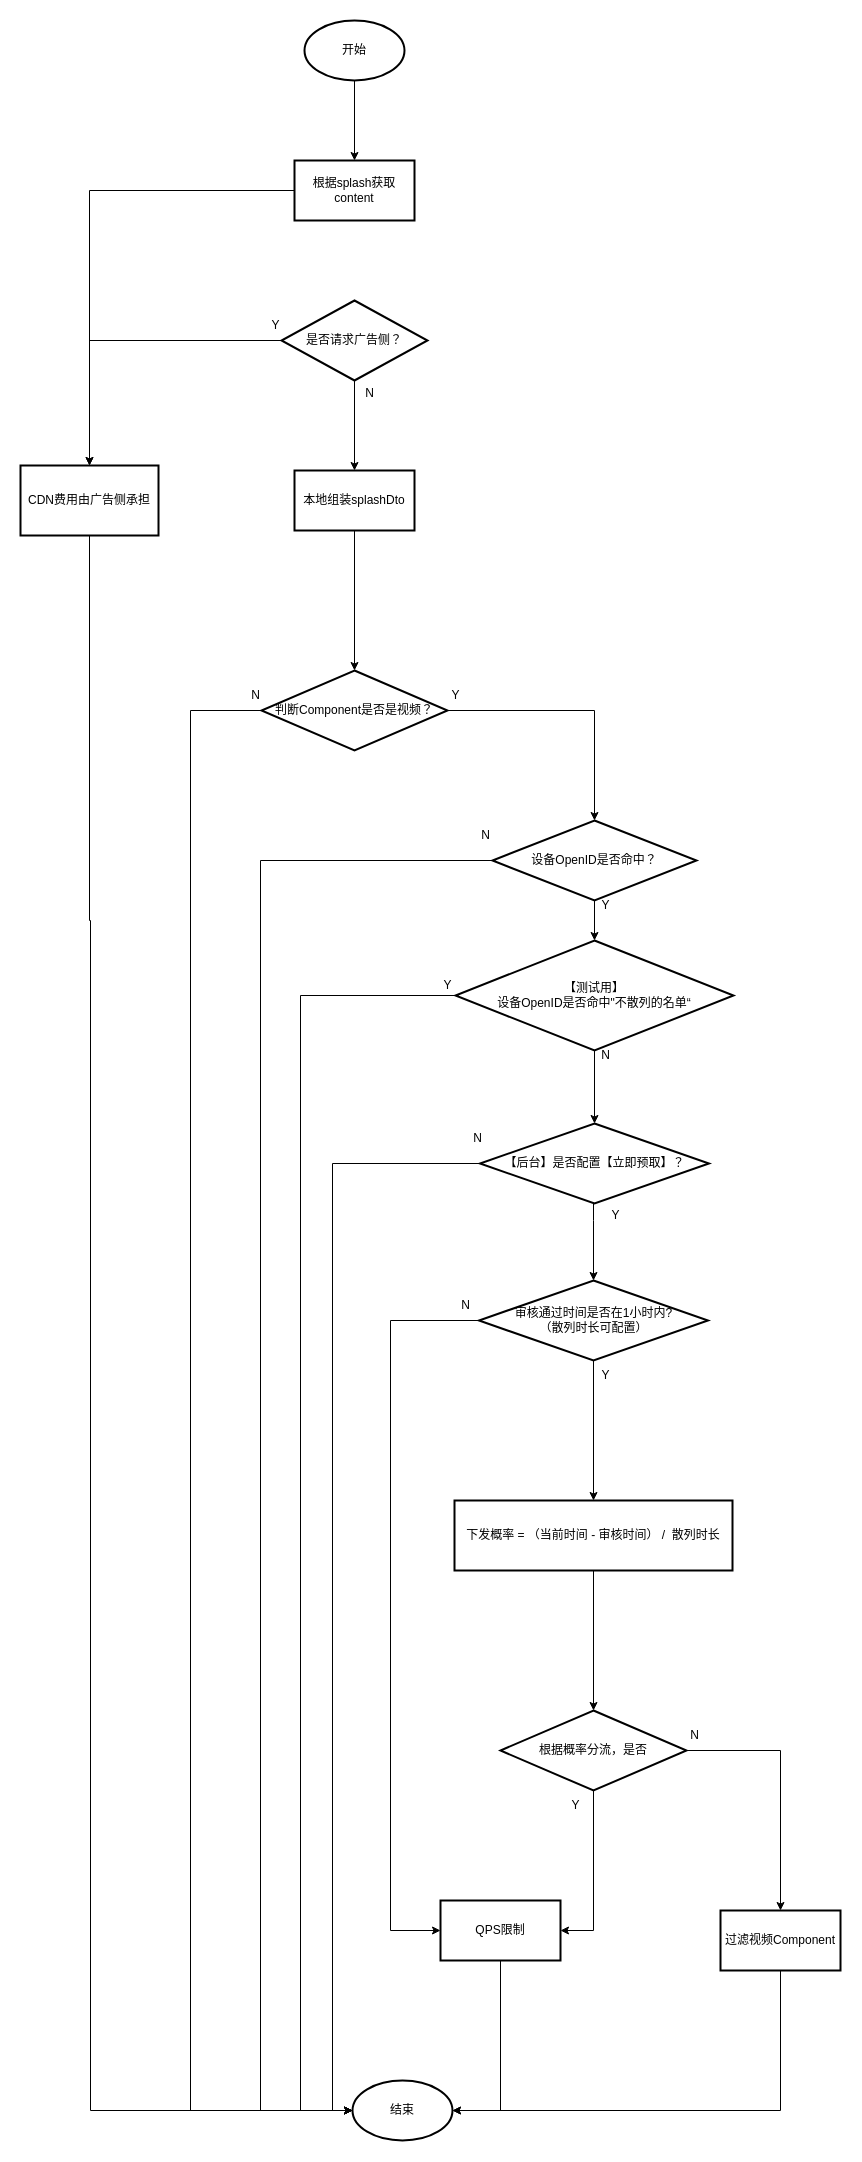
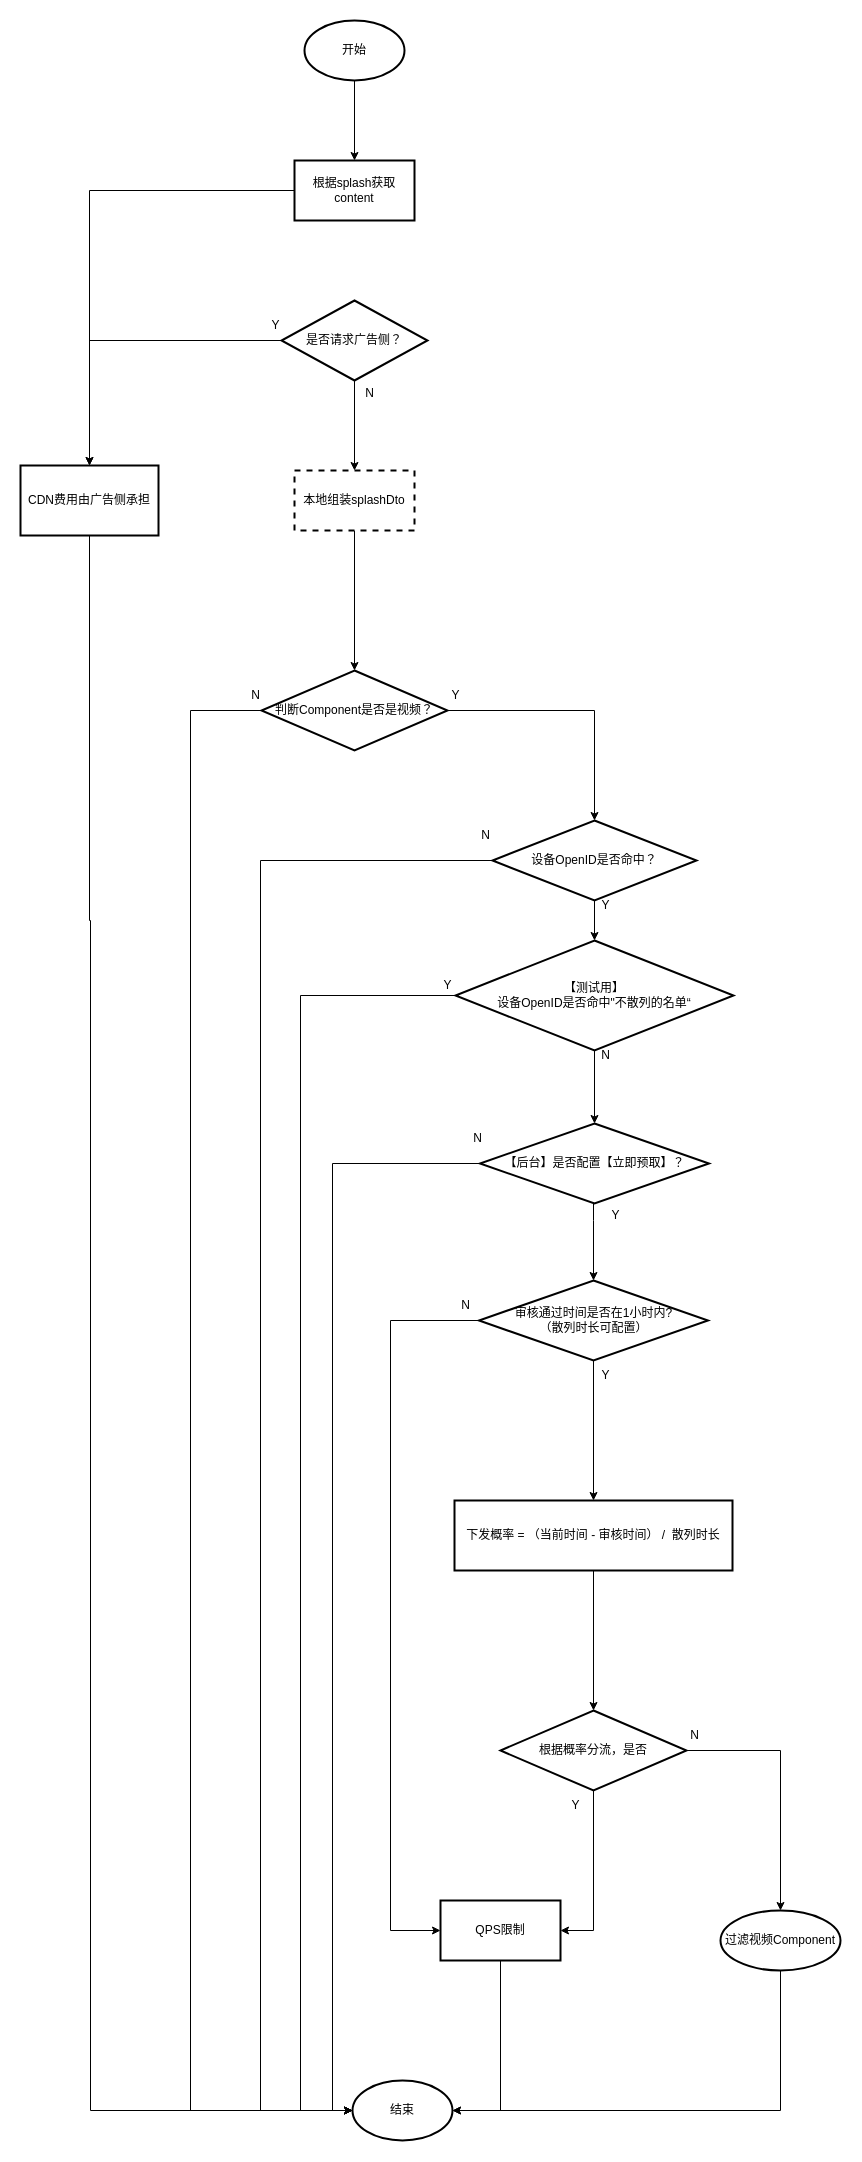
  <mxCell id="0" />
  <mxCell id="1" parent="0" />
  <mxCell id="2" value="" style="edgeStyle=orthogonalEdgeStyle;rounded=0;orthogonalLoop=1;jettySize=auto;html=1;" parent="1" source="3" target="5" edge="1"><mxGeometry relative="1" as="geometry" /></mxCell>
  <mxCell id="3" value="开始" style="strokeWidth=2;html=1;shape=mxgraph.flowchart.start_1;whiteSpace=wrap;" parent="1" vertex="1"><mxGeometry x="304" y="20" width="100" height="60" as="geometry" /></mxCell>
  <mxCell id="4" value="" style="edgeStyle=orthogonalEdgeStyle;rounded=0;orthogonalLoop=1;jettySize=auto;html=1;" parent="1" source="5" target="12" edge="1"><mxGeometry relative="1" as="geometry" /></mxCell>
  <mxCell id="5" value="根据splash获取content" style="whiteSpace=wrap;html=1;strokeWidth=2;" parent="1" vertex="1"><mxGeometry x="294" y="160" width="120" height="60" as="geometry" /></mxCell>
  <mxCell id="6" value="" style="edgeStyle=orthogonalEdgeStyle;rounded=0;orthogonalLoop=1;jettySize=auto;html=1;" parent="1" source="8" target="10" edge="1"><mxGeometry relative="1" as="geometry" /></mxCell>
  <mxCell id="7" value="" style="edgeStyle=orthogonalEdgeStyle;rounded=0;orthogonalLoop=1;jettySize=auto;html=1;" parent="1" source="8" target="12" edge="1"><mxGeometry relative="1" as="geometry" /></mxCell>
  <mxCell id="8" value="是否请求广告侧？" style="rhombus;whiteSpace=wrap;html=1;strokeWidth=2;" parent="1" vertex="1"><mxGeometry x="281" y="300" width="146" height="80" as="geometry" /></mxCell>
  <mxCell id="9" value="" style="edgeStyle=orthogonalEdgeStyle;rounded=0;orthogonalLoop=1;jettySize=auto;html=1;" parent="1" source="10" target="22" edge="1"><mxGeometry relative="1" as="geometry" /></mxCell>
- <mxCell id="10" value="本地组装splashDto" style="whiteSpace=wrap;html=1;strokeWidth=2;" parent="1" vertex="1"><mxGeometry x="294" y="470" width="120" height="60" as="geometry" /></mxCell>
+ <mxCell id="10" value="本地组装splashDto" style="whiteSpace=wrap;html=1;strokeWidth=2;dashed=1;" parent="1" vertex="1"><mxGeometry x="294" y="470" width="120" height="60" as="geometry" /></mxCell>
  <mxCell id="11" value="N" style="text;html=1;align=center;verticalAlign=middle;resizable=0;points=[];autosize=1;strokeColor=none;fillColor=none;" parent="1" vertex="1"><mxGeometry x="354" y="378" width="30" height="30" as="geometry" /></mxCell>
  <mxCell id="12" value="CDN费用由广告侧承担" style="whiteSpace=wrap;html=1;strokeWidth=2;" parent="1" vertex="1"><mxGeometry x="20" y="465" width="138" height="70" as="geometry" /></mxCell>
  <mxCell id="13" value="Y" style="text;html=1;align=center;verticalAlign=middle;resizable=0;points=[];autosize=1;strokeColor=none;fillColor=none;" parent="1" vertex="1"><mxGeometry x="260" y="310" width="30" height="30" as="geometry" /></mxCell>
  <mxCell id="14" value="结束" style="strokeWidth=2;html=1;shape=mxgraph.flowchart.start_1;whiteSpace=wrap;" parent="1" vertex="1"><mxGeometry x="352" y="2080" width="100" height="60" as="geometry" /></mxCell>
  <mxCell id="15" style="edgeStyle=orthogonalEdgeStyle;rounded=0;orthogonalLoop=1;jettySize=auto;html=1;entryX=0;entryY=0.5;entryDx=0;entryDy=0;entryPerimeter=0;" parent="1" source="12" target="14" edge="1"><mxGeometry relative="1" as="geometry"><Array as="points"><mxPoint x="89" y="920" /><mxPoint x="90" y="1040" /><mxPoint x="89" y="2110" /></Array></mxGeometry></mxCell>
  <mxCell id="16" style="edgeStyle=orthogonalEdgeStyle;rounded=0;orthogonalLoop=1;jettySize=auto;html=1;" edge="1" parent="1" source="18" target="14"><mxGeometry relative="1" as="geometry"><Array as="points"><mxPoint x="260" y="860" /><mxPoint x="260" y="2110" /></Array></mxGeometry></mxCell>
  <mxCell id="17" style="edgeStyle=orthogonalEdgeStyle;rounded=0;orthogonalLoop=1;jettySize=auto;html=1;entryX=0.5;entryY=0;entryDx=0;entryDy=0;" edge="1" parent="1" source="18" target="48"><mxGeometry relative="1" as="geometry" /></mxCell>
  <mxCell id="18" value="设备OpenID是否命中？" style="rhombus;whiteSpace=wrap;html=1;strokeWidth=2;" parent="1" vertex="1"><mxGeometry x="492" y="820" width="204" height="80" as="geometry" /></mxCell>
  <mxCell id="19" value="Y" style="text;html=1;align=center;verticalAlign=middle;resizable=0;points=[];autosize=1;strokeColor=none;fillColor=none;" parent="1" vertex="1"><mxGeometry x="590" y="890" width="30" height="30" as="geometry" /></mxCell>
  <mxCell id="20" value="N" style="text;html=1;align=center;verticalAlign=middle;resizable=0;points=[];autosize=1;strokeColor=none;fillColor=none;" parent="1" vertex="1"><mxGeometry x="470" y="820" width="30" height="30" as="geometry" /></mxCell>
  <mxCell id="21" style="edgeStyle=orthogonalEdgeStyle;rounded=0;orthogonalLoop=1;jettySize=auto;html=1;entryX=0.5;entryY=0;entryDx=0;entryDy=0;" edge="1" parent="1" source="22" target="18"><mxGeometry relative="1" as="geometry" /></mxCell>
  <mxCell id="22" value="判断Component是否是视频？" style="rhombus;whiteSpace=wrap;html=1;strokeWidth=2;" parent="1" vertex="1"><mxGeometry x="261" y="670" width="186" height="80" as="geometry" /></mxCell>
  <mxCell id="23" style="edgeStyle=orthogonalEdgeStyle;rounded=0;orthogonalLoop=1;jettySize=auto;html=1;entryX=0;entryY=0.5;entryDx=0;entryDy=0;entryPerimeter=0;endArrow=open;" parent="1" source="22" target="14" edge="1"><mxGeometry relative="1" as="geometry"><Array as="points"><mxPoint x="190" y="710" /><mxPoint x="190" y="2110" /></Array></mxGeometry></mxCell>
  <mxCell id="24" value="N" style="text;html=1;align=center;verticalAlign=middle;resizable=0;points=[];autosize=1;strokeColor=none;fillColor=none;" parent="1" vertex="1"><mxGeometry x="240" y="680" width="30" height="30" as="geometry" /></mxCell>
  <mxCell id="25" value="Y" style="text;html=1;align=center;verticalAlign=middle;resizable=0;points=[];autosize=1;strokeColor=none;fillColor=none;" vertex="1" parent="1"><mxGeometry x="440" y="680" width="30" height="30" as="geometry" /></mxCell>
  <mxCell id="26" value="" style="edgeStyle=orthogonalEdgeStyle;rounded=0;orthogonalLoop=1;jettySize=auto;html=1;" edge="1" parent="1" source="27" target="30"><mxGeometry relative="1" as="geometry"><Array as="points"><mxPoint x="593" y="1220" /><mxPoint x="593" y="1220" /></Array></mxGeometry></mxCell>
  <mxCell id="27" value="【后台】是否配置【立即预取】？" style="rhombus;whiteSpace=wrap;html=1;strokeWidth=2;" vertex="1" parent="1"><mxGeometry x="479.5" y="1123" width="229" height="80" as="geometry" /></mxCell>
  <mxCell id="28" style="edgeStyle=orthogonalEdgeStyle;rounded=0;orthogonalLoop=1;jettySize=auto;html=1;entryX=0;entryY=0.5;entryDx=0;entryDy=0;" edge="1" parent="1" source="30" target="35"><mxGeometry relative="1" as="geometry"><Array as="points"><mxPoint x="390" y="1320" /><mxPoint x="390" y="1930" /></Array></mxGeometry></mxCell>
  <mxCell id="29" style="edgeStyle=orthogonalEdgeStyle;rounded=0;orthogonalLoop=1;jettySize=auto;html=1;entryX=0.5;entryY=0;entryDx=0;entryDy=0;" edge="1" parent="1" source="30" target="34"><mxGeometry relative="1" as="geometry" /></mxCell>
  <mxCell id="30" value="审核通过时间是否在1小时内?&lt;br style=&quot;border-color: var(--border-color);&quot;&gt;（散列时长可配置）" style="rhombus;whiteSpace=wrap;html=1;strokeWidth=2;" vertex="1" parent="1"><mxGeometry x="478.5" y="1280" width="229" height="80" as="geometry" /></mxCell>
  <mxCell id="31" value="N" style="text;html=1;align=center;verticalAlign=middle;resizable=0;points=[];autosize=1;strokeColor=none;fillColor=none;" vertex="1" parent="1"><mxGeometry x="462" y="1123" width="30" height="30" as="geometry" /></mxCell>
  <mxCell id="32" value="Y" style="text;html=1;align=center;verticalAlign=middle;resizable=0;points=[];autosize=1;strokeColor=none;fillColor=none;" vertex="1" parent="1"><mxGeometry x="600" y="1200" width="30" height="30" as="geometry" /></mxCell>
  <mxCell id="33" style="edgeStyle=orthogonalEdgeStyle;rounded=0;orthogonalLoop=1;jettySize=auto;html=1;entryX=0.5;entryY=0;entryDx=0;entryDy=0;" edge="1" parent="1" source="34" target="41"><mxGeometry relative="1" as="geometry" /></mxCell>
  <mxCell id="34" value="下发概率 = （当前时间 - 审核时间） /&amp;nbsp; 散列时长" style="whiteSpace=wrap;html=1;strokeWidth=2;" vertex="1" parent="1"><mxGeometry x="454" y="1500" width="278" height="70" as="geometry" /></mxCell>
  <mxCell id="35" value="QPS限制" style="whiteSpace=wrap;html=1;strokeWidth=2;" vertex="1" parent="1"><mxGeometry x="440" y="1900" width="120" height="60" as="geometry" /></mxCell>
  <mxCell id="36" style="edgeStyle=orthogonalEdgeStyle;rounded=0;orthogonalLoop=1;jettySize=auto;html=1;entryX=1;entryY=0.5;entryDx=0;entryDy=0;entryPerimeter=0;" edge="1" parent="1" source="35" target="14"><mxGeometry relative="1" as="geometry" /></mxCell>
  <mxCell id="37" value="Y" style="text;html=1;align=center;verticalAlign=middle;resizable=0;points=[];autosize=1;strokeColor=none;fillColor=none;" vertex="1" parent="1"><mxGeometry x="590" y="1360" width="30" height="30" as="geometry" /></mxCell>
  <mxCell id="38" value="N" style="text;html=1;align=center;verticalAlign=middle;resizable=0;points=[];autosize=1;strokeColor=none;fillColor=none;" vertex="1" parent="1"><mxGeometry x="449.5" y="1290" width="30" height="30" as="geometry" /></mxCell>
  <mxCell id="39" style="edgeStyle=orthogonalEdgeStyle;rounded=0;orthogonalLoop=1;jettySize=auto;html=1;entryX=1;entryY=0.5;entryDx=0;entryDy=0;" edge="1" parent="1" source="41" target="35"><mxGeometry relative="1" as="geometry" /></mxCell>
  <mxCell id="40" value="" style="edgeStyle=orthogonalEdgeStyle;rounded=0;orthogonalLoop=1;jettySize=auto;html=1;" edge="1" parent="1" source="41" target="44"><mxGeometry relative="1" as="geometry" /></mxCell>
  <mxCell id="41" value="根据概率分流，是否" style="rhombus;whiteSpace=wrap;html=1;strokeWidth=2;" vertex="1" parent="1"><mxGeometry x="500" y="1710" width="186" height="80" as="geometry" /></mxCell>
  <mxCell id="42" value="N" style="text;html=1;align=center;verticalAlign=middle;resizable=0;points=[];autosize=1;strokeColor=none;fillColor=none;" vertex="1" parent="1"><mxGeometry x="678.5" y="1720" width="30" height="30" as="geometry" /></mxCell>
  <mxCell id="43" value="Y" style="text;html=1;align=center;verticalAlign=middle;resizable=0;points=[];autosize=1;strokeColor=none;fillColor=none;" vertex="1" parent="1"><mxGeometry x="560" y="1790" width="30" height="30" as="geometry" /></mxCell>
- <mxCell id="44" value="过滤视频Component" style="whiteSpace=wrap;html=1;strokeWidth=2;" vertex="1" parent="1"><mxGeometry x="720" y="1910" width="120" height="60" as="geometry" /></mxCell>
+ <mxCell id="44" value="过滤视频Component" style="ellipse;whiteSpace=wrap;html=1;strokeWidth=2;" vertex="1" parent="1"><mxGeometry x="720" y="1910" width="120" height="60" as="geometry" /></mxCell>
  <mxCell id="45" style="edgeStyle=orthogonalEdgeStyle;rounded=0;orthogonalLoop=1;jettySize=auto;html=1;entryX=1;entryY=0.5;entryDx=0;entryDy=0;entryPerimeter=0;" edge="1" parent="1" source="44" target="14"><mxGeometry relative="1" as="geometry"><Array as="points"><mxPoint x="780" y="2110" /></Array></mxGeometry></mxCell>
  <mxCell id="46" style="edgeStyle=orthogonalEdgeStyle;rounded=0;orthogonalLoop=1;jettySize=auto;html=1;entryX=0;entryY=0.5;entryDx=0;entryDy=0;entryPerimeter=0;" edge="1" parent="1" source="27" target="14"><mxGeometry relative="1" as="geometry" /></mxCell>
  <mxCell id="47" style="edgeStyle=orthogonalEdgeStyle;rounded=0;orthogonalLoop=1;jettySize=auto;html=1;entryX=0.5;entryY=0;entryDx=0;entryDy=0;" edge="1" parent="1" source="48" target="27"><mxGeometry relative="1" as="geometry" /></mxCell>
  <mxCell id="48" value="【测试用】&lt;br&gt;设备OpenID是否命中&quot;不散列的名单“" style="rhombus;whiteSpace=wrap;html=1;strokeWidth=2;" vertex="1" parent="1"><mxGeometry x="455" y="940" width="278" height="110" as="geometry" /></mxCell>
  <mxCell id="49" style="edgeStyle=orthogonalEdgeStyle;rounded=0;orthogonalLoop=1;jettySize=auto;html=1;entryX=0;entryY=0.5;entryDx=0;entryDy=0;entryPerimeter=0;exitX=0;exitY=0.5;exitDx=0;exitDy=0;" edge="1" parent="1" source="48" target="14"><mxGeometry relative="1" as="geometry"><Array as="points"><mxPoint x="300" y="995" /><mxPoint x="300" y="2110" /></Array></mxGeometry></mxCell>
  <mxCell id="50" value="Y" style="text;html=1;align=center;verticalAlign=middle;resizable=0;points=[];autosize=1;strokeColor=none;fillColor=none;" vertex="1" parent="1"><mxGeometry x="432" y="970" width="30" height="30" as="geometry" /></mxCell>
  <mxCell id="51" value="N" style="text;html=1;align=center;verticalAlign=middle;resizable=0;points=[];autosize=1;strokeColor=none;fillColor=none;" vertex="1" parent="1"><mxGeometry x="590" y="1040" width="30" height="30" as="geometry" /></mxCell>
